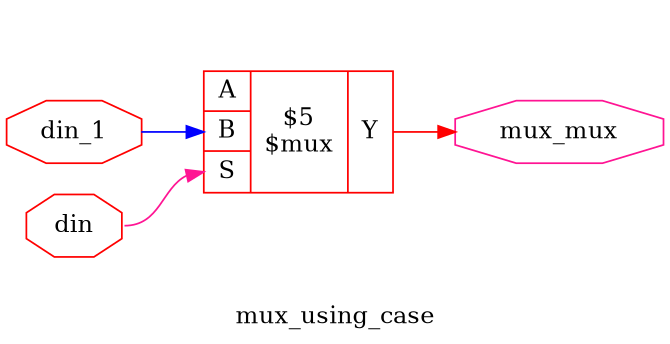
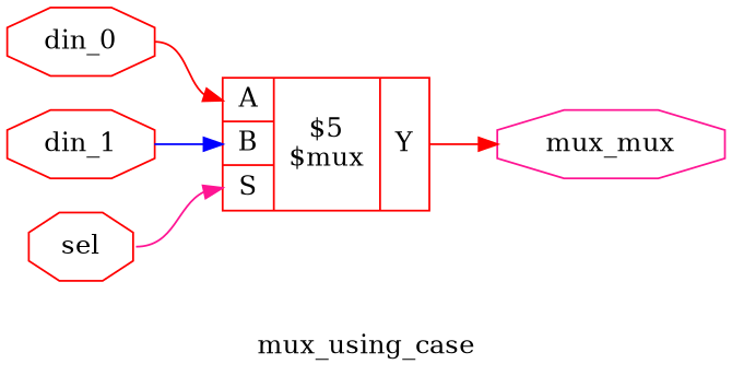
  digraph {
    label=mux_using_case
    rankdir=LR
    remincross=true
    node [color=red fontcolor=black shape=octagon]
    edge [color=red tailport=e]
+   n1 [label=din_0]
    n2 [label="{{<p6> A|<p7> B|<p8> S}|$5\n$mux|{<p9> Y}}" shape=record fontcolor=""]
    n3 [color=deeppink label=mux_mux]
    n4 [label=din_1]
-   n5 [label=din]
+   n5 [label=sel]
+   n1 -> n2 [headport="p6:w"]
    n2 -> n3 [headport=w tailport="p9:e"]
    n4 -> n2 [color=blue headport="p7:w"]
    n5 -> n2 [color=deeppink headport="p8:w"]
  }
